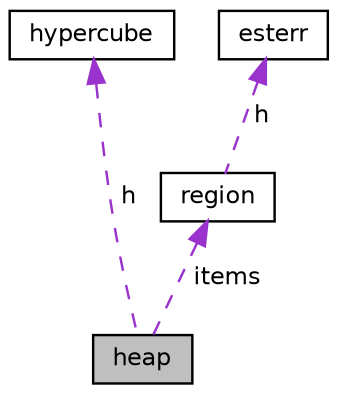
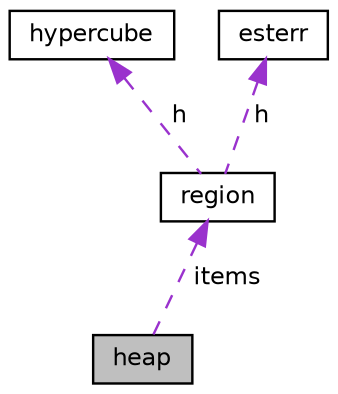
  digraph {
    node [color=black fillcolor=white fontname=Helvetica fontsize=10 shape=record style=filled]
    edge [color=darkorchid3 dir=back fontname=Helvetica fontsize=10 labelfontname=Helvetica labelfontsize=10 style=dashed]
    n1 [fillcolor=grey75 fontcolor=black height=0.2 label=heap width=0.4]
    n2 [height=0.2 label=region width=0.4]
    n3 [height=0.2 label=hypercube width=0.4]
    n4 [height=0.2 label=esterr width=0.4]
    n2 -> n1 [label=" items"]
-   n3 -> n1 [label=" h"]
+   n3 -> n2 [label=" h"]
    n4 -> n2 [label=" h"]
  }
